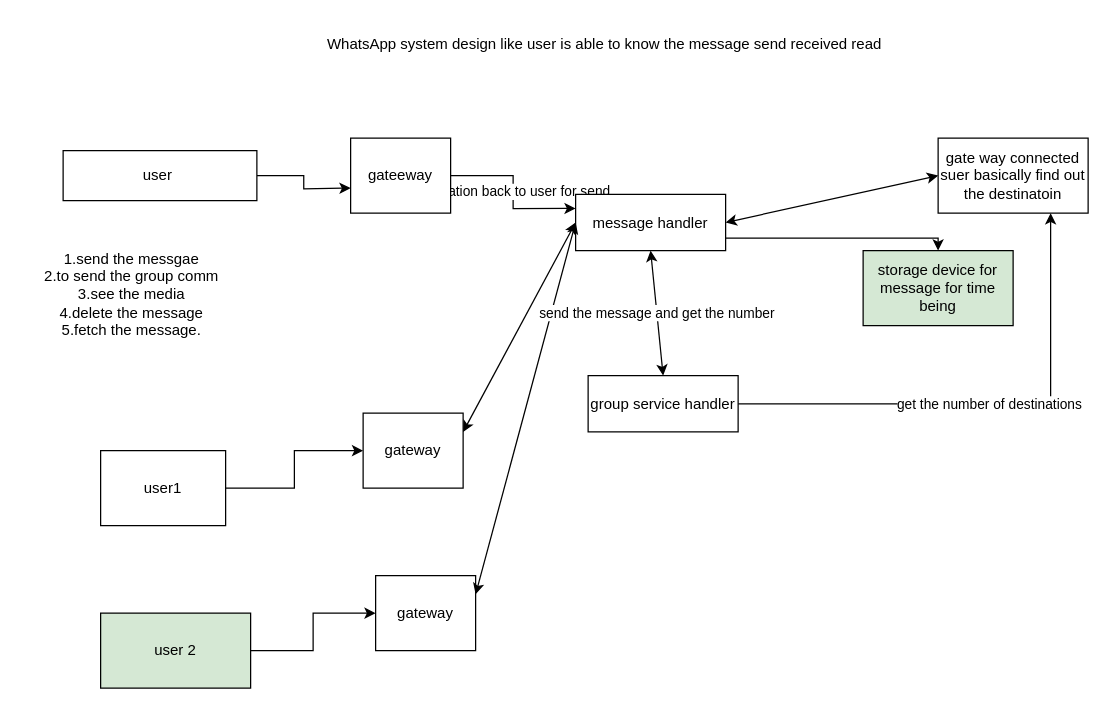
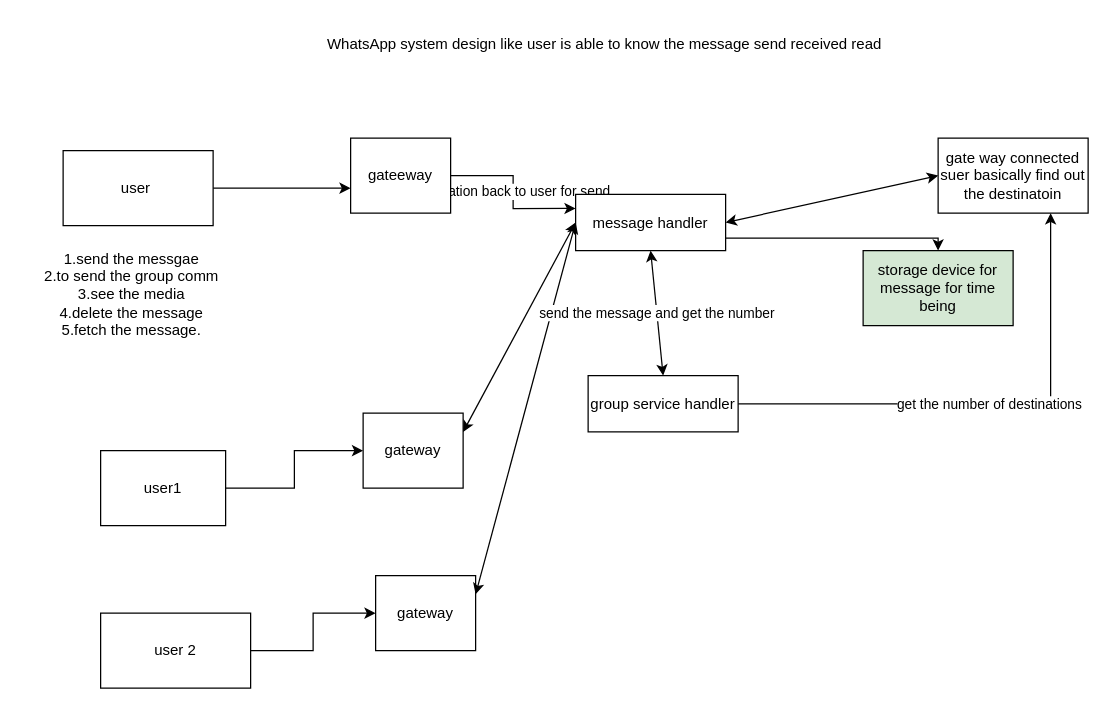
  <mxCell id="0" />
  <mxCell id="1" parent="0" />
  <mxCell id="2" style="edgeStyle=orthogonalEdgeStyle;rounded=0;orthogonalLoop=1;jettySize=auto;html=1;" edge="1" parent="1" source="3"><mxGeometry relative="1" as="geometry"><mxPoint x="280" y="150" as="targetPoint" /></mxGeometry></mxCell>
- <mxCell id="3" value="user&amp;nbsp;" style="rounded=0;whiteSpace=wrap;html=1;" vertex="1" parent="1"><mxGeometry x="50" y="120" width="155" height="40" as="geometry" /></mxCell>
+ <mxCell id="3" value="user&amp;nbsp;" style="rounded=0;whiteSpace=wrap;html=1;" vertex="1" parent="1"><mxGeometry x="50" y="120" width="120" height="60" as="geometry" /></mxCell>
  <mxCell id="4" value="WhatsApp system design like user is able to know the message send received read&amp;nbsp;" style="text;html=1;align=center;verticalAlign=middle;whiteSpace=wrap;rounded=0;" vertex="1" parent="1"><mxGeometry x="250" y="20" width="470" height="30" as="geometry" /></mxCell>
  <mxCell id="5" style="edgeStyle=orthogonalEdgeStyle;rounded=0;orthogonalLoop=1;jettySize=auto;html=1;" edge="1" parent="1" source="6" target="11"><mxGeometry relative="1" as="geometry" /></mxCell>
  <mxCell id="6" value="user1&lt;span style=&quot;color: rgba(0, 0, 0, 0); font-family: monospace; font-size: 0px; text-align: start; text-wrap: nowrap;&quot;&gt;%3CmxGraphModel%3E%3Croot%3E%3CmxCell%20id%3D%220%22%2F%3E%3CmxCell%20id%3D%221%22%20parent%3D%220%22%2F%3E%3CmxCell%20id%3D%222%22%20value%3D%22user%26amp%3Bnbsp%3B%22%20style%3D%22rounded%3D0%3BwhiteSpace%3Dwrap%3Bhtml%3D1%3B%22%20vertex%3D%221%22%20parent%3D%221%22%3E%3CmxGeometry%20x%3D%2280%22%20y%3D%22110%22%20width%3D%22120%22%20height%3D%2260%22%20as%3D%22geometry%22%2F%3E%3C%2FmxCell%3E%3C%2Froot%3E%3C%2FmxGraphModel%3E&lt;/span&gt;" style="rounded=0;whiteSpace=wrap;html=1;" vertex="1" parent="1"><mxGeometry x="80" y="360" width="100" height="60" as="geometry" /></mxCell>
  <mxCell id="7" style="edgeStyle=orthogonalEdgeStyle;rounded=0;orthogonalLoop=1;jettySize=auto;html=1;" edge="1" parent="1" source="8" target="12"><mxGeometry relative="1" as="geometry" /></mxCell>
- <mxCell id="8" value="user 2" style="rounded=0;whiteSpace=wrap;html=1;fillColor=#d5e8d4;" vertex="1" parent="1"><mxGeometry x="80" y="490" width="120" height="60" as="geometry" /></mxCell>
+ <mxCell id="8" value="user 2" style="rounded=0;whiteSpace=wrap;html=1;" vertex="1" parent="1"><mxGeometry x="80" y="490" width="120" height="60" as="geometry" /></mxCell>
  <mxCell id="9" value="notification back to user for send&amp;nbsp;" style="edgeStyle=orthogonalEdgeStyle;rounded=0;orthogonalLoop=1;jettySize=auto;html=1;entryX=0;entryY=0.25;entryDx=0;entryDy=0;" edge="1" parent="1" source="10" target="16"><mxGeometry relative="1" as="geometry" /></mxCell>
  <mxCell id="10" value="gateeway" style="rounded=0;whiteSpace=wrap;html=1;" vertex="1" parent="1"><mxGeometry x="280" y="110" width="80" height="60" as="geometry" /></mxCell>
  <mxCell id="11" value="gateway" style="rounded=0;whiteSpace=wrap;html=1;" vertex="1" parent="1"><mxGeometry x="290" y="330" width="80" height="60" as="geometry" /></mxCell>
  <mxCell id="12" value="gateway" style="rounded=0;whiteSpace=wrap;html=1;" vertex="1" parent="1"><mxGeometry x="300" y="460" width="80" height="60" as="geometry" /></mxCell>
  <mxCell id="13" style="edgeStyle=orthogonalEdgeStyle;rounded=0;orthogonalLoop=1;jettySize=auto;html=1;exitX=0.5;exitY=1;exitDx=0;exitDy=0;" edge="1" parent="1" source="12" target="12"><mxGeometry relative="1" as="geometry" /></mxCell>
  <mxCell id="14" value="1.send the messgae&lt;div&gt;2.to send the group comm&lt;/div&gt;&lt;div&gt;3.see the media&lt;/div&gt;&lt;div&gt;4.delete the message&lt;/div&gt;&lt;div&gt;&lt;span style=&quot;background-color: initial;&quot;&gt;5.fetch the message.&lt;/span&gt;&lt;br&gt;&lt;/div&gt;" style="text;html=1;align=center;verticalAlign=middle;whiteSpace=wrap;rounded=0;" vertex="1" parent="1"><mxGeometry x="20" y="190" width="170" height="90" as="geometry" /></mxCell>
  <mxCell id="15" style="edgeStyle=orthogonalEdgeStyle;rounded=0;orthogonalLoop=1;jettySize=auto;html=1;entryX=0.5;entryY=0;entryDx=0;entryDy=0;" edge="1" parent="1" source="16" target="19"><mxGeometry relative="1" as="geometry"><Array as="points"><mxPoint x="750" y="190" /></Array></mxGeometry></mxCell>
  <mxCell id="16" value="message handler" style="rounded=0;whiteSpace=wrap;html=1;" vertex="1" parent="1"><mxGeometry x="460" y="155" width="120" height="45" as="geometry" /></mxCell>
  <mxCell id="17" value="" style="endArrow=classic;startArrow=classic;html=1;rounded=0;entryX=0;entryY=0.5;entryDx=0;entryDy=0;exitX=1;exitY=0.25;exitDx=0;exitDy=0;" edge="1" parent="1" source="12" target="16"><mxGeometry width="50" height="50" relative="1" as="geometry"><mxPoint x="390" y="480" as="sourcePoint" /><mxPoint x="460" y="230" as="targetPoint" /></mxGeometry></mxCell>
  <mxCell id="18" value="" style="endArrow=classic;startArrow=classic;html=1;rounded=0;exitX=1;exitY=0.25;exitDx=0;exitDy=0;entryX=0;entryY=0.5;entryDx=0;entryDy=0;" edge="1" parent="1" source="11" target="16"><mxGeometry width="50" height="50" relative="1" as="geometry"><mxPoint x="410" y="280" as="sourcePoint" /><mxPoint x="460" y="230" as="targetPoint" /></mxGeometry></mxCell>
  <mxCell id="19" value="storage device for message for time being" style="rounded=0;whiteSpace=wrap;html=1;fillColor=#d5e8d4;" vertex="1" parent="1"><mxGeometry x="690" y="200" width="120" height="60" as="geometry" /></mxCell>
  <mxCell id="20" value="gate way connected suer basically find out the destinatoin" style="rounded=0;whiteSpace=wrap;html=1;" vertex="1" parent="1"><mxGeometry x="750" y="110" width="120" height="60" as="geometry" /></mxCell>
  <mxCell id="21" value="" style="endArrow=classic;startArrow=classic;html=1;rounded=0;entryX=0;entryY=0.5;entryDx=0;entryDy=0;exitX=1;exitY=0.5;exitDx=0;exitDy=0;" edge="1" parent="1" source="16" target="20"><mxGeometry width="50" height="50" relative="1" as="geometry"><mxPoint x="380" y="360" as="sourcePoint" /><mxPoint x="430" y="310" as="targetPoint" /></mxGeometry></mxCell>
  <mxCell id="22" value="get the number of destinations" style="edgeStyle=orthogonalEdgeStyle;rounded=0;orthogonalLoop=1;jettySize=auto;html=1;entryX=0.75;entryY=1;entryDx=0;entryDy=0;" edge="1" parent="1" source="23" target="20"><mxGeometry relative="1" as="geometry"><mxPoint x="630" y="470" as="targetPoint" /></mxGeometry></mxCell>
  <mxCell id="23" value="group service handler" style="rounded=0;whiteSpace=wrap;html=1;" vertex="1" parent="1"><mxGeometry x="470" y="300" width="120" height="45" as="geometry" /></mxCell>
  <mxCell id="24" value="send the message and get the number" style="endArrow=classic;startArrow=classic;html=1;rounded=0;entryX=0.5;entryY=1;entryDx=0;entryDy=0;exitX=0.5;exitY=0;exitDx=0;exitDy=0;" edge="1" parent="1" source="23" target="16"><mxGeometry width="50" height="50" relative="1" as="geometry"><mxPoint x="380" y="360" as="sourcePoint" /><mxPoint x="430" y="310" as="targetPoint" /></mxGeometry></mxCell>
